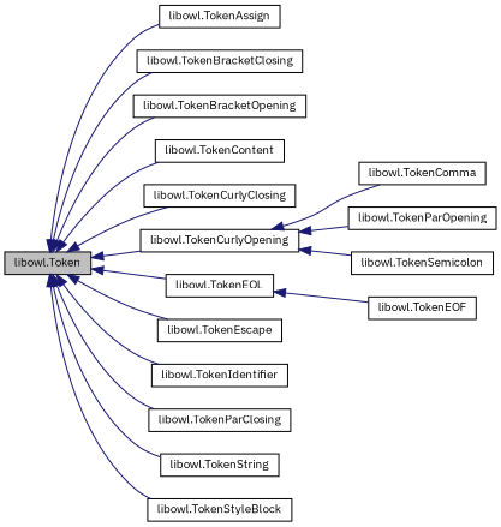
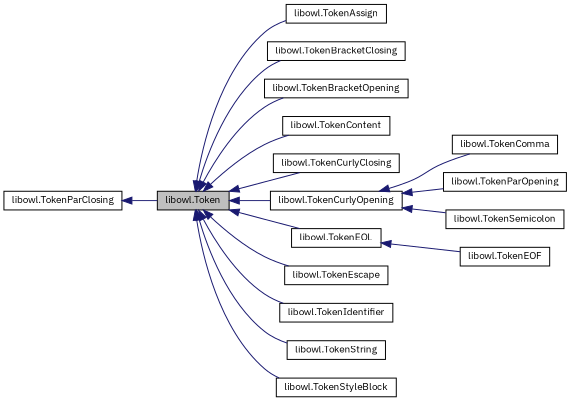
  digraph {
    fontname="IBM Plex Sans"
    rankdir=LR
    node [color=black fillcolor=white fontname="IBM Plex Sans" fontsize=10 shape=record style=filled]
    edge [color=midnightblue dir=back fontname="IBM Plex Sans" fontsize=10 labelfontname=Helvetica labelfontsize=10 style=solid]
    n1 [fillcolor=grey75 fontcolor=black height=0.2 label="libowl.Token" width=0.4]
    n2 [height=0.2 label="libowl.TokenAssign" width=0.4]
    n3 [height=0.2 label="libowl.TokenBracketClosing" width=0.4]
    n4 [height=0.2 label="libowl.TokenBracketOpening" width=0.4]
    n5 [height=0.2 label="libowl.TokenContent" width=0.4]
    n6 [height=0.2 label="libowl.TokenCurlyClosing" width=0.4]
    n7 [height=0.2 label="libowl.TokenCurlyOpening" width=0.4]
    n8 [height=0.2 label="libowl.TokenEOL" width=0.4]
    n9 [height=0.2 label="libowl.TokenEscape" width=0.4]
    n10 [height=0.2 label="libowl.TokenIdentifier" width=0.4]
    n11 [height=0.2 label="libowl.TokenParClosing" width=0.4]
    n12 [height=0.2 label="libowl.TokenString" width=0.4]
    n13 [height=0.2 label="libowl.TokenStyleBlock" width=0.4]
    n14 [height=0.2 label="libowl.TokenComma" width=0.4]
    n15 [height=0.2 label="libowl.TokenParOpening" width=0.4]
    n16 [height=0.2 label="libowl.TokenSemicolon" width=0.4]
    n17 [height=0.2 label="libowl.TokenEOF" width=0.4]
    n1 -> n2
    n1 -> n3
    n1 -> n4
    n1 -> n5
    n1 -> n6
    n1 -> n7
    n1 -> n8
    n1 -> n9
    n1 -> n10
-   n1 -> n11
+   n11 -> n1
    n1 -> n12
    n1 -> n13
    n7 -> n14
    n7 -> n15
    n7 -> n16
    n8 -> n17
  }
